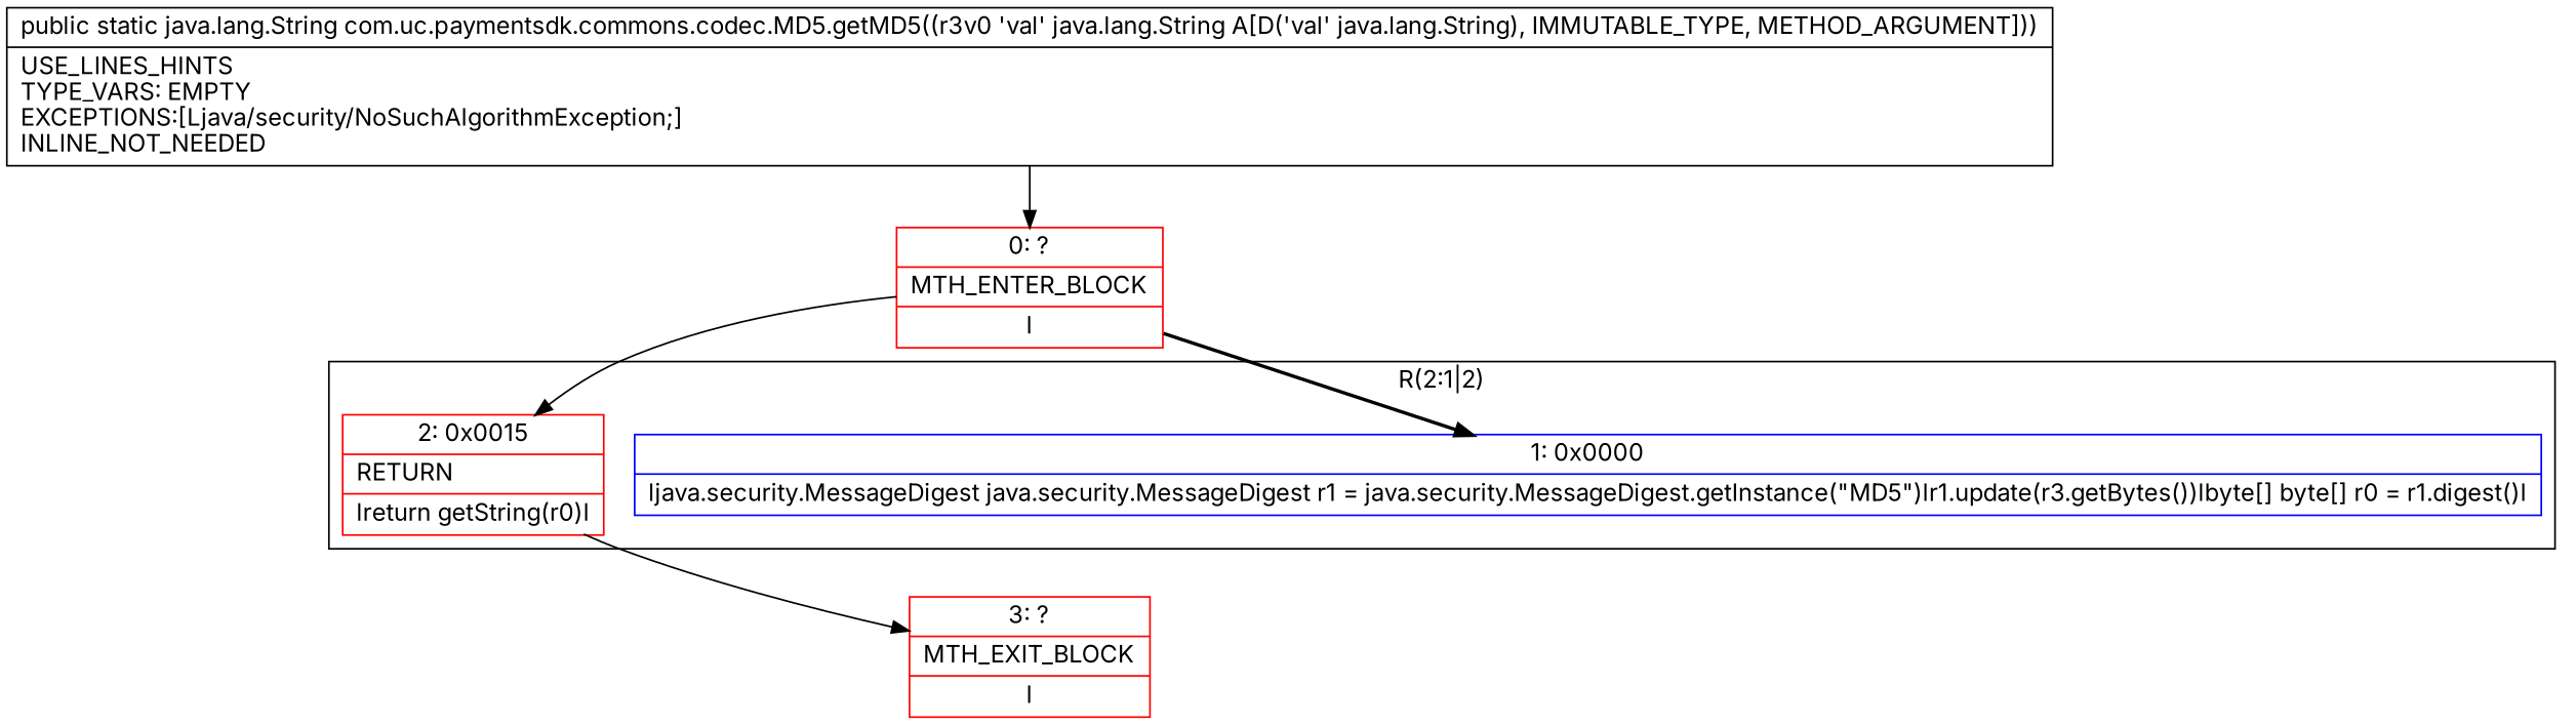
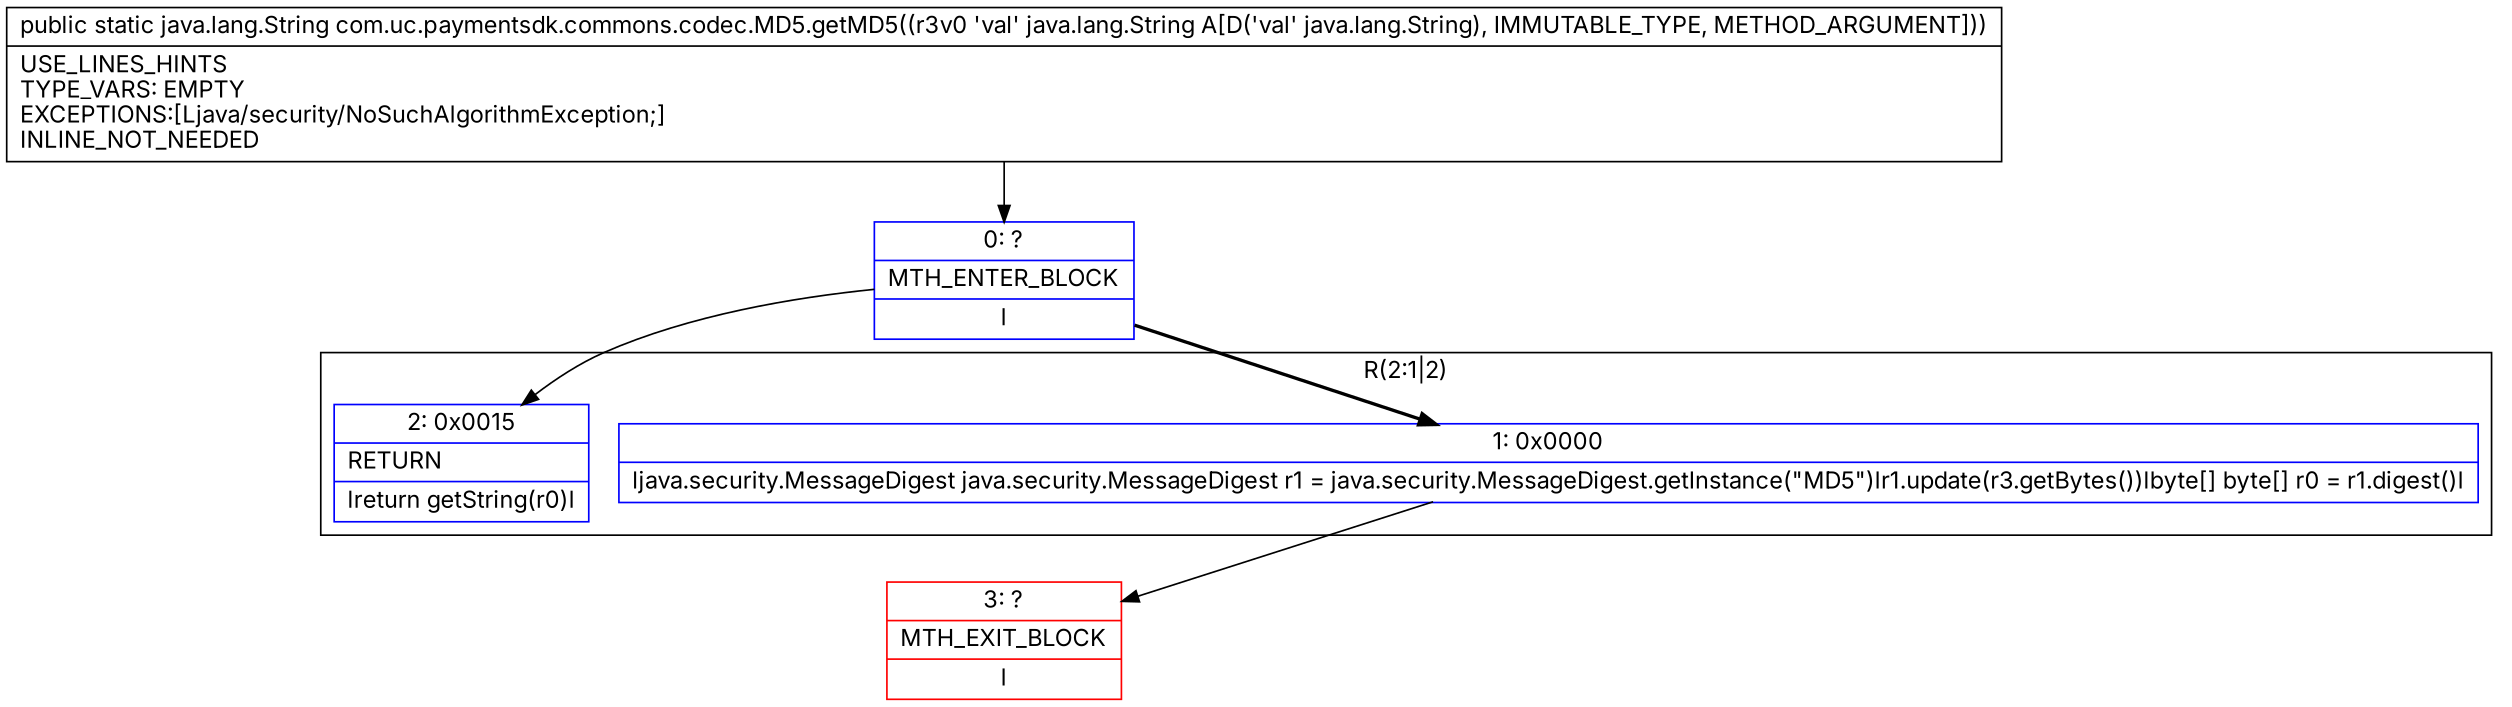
  digraph {
    fontname=Inter
    node [color=blue fontname=Inter shape=record]
    edge [fontname=Inter style=solid]
    n1 [label="{1\:\ 0x0000|ljava.security.MessageDigest java.security.MessageDigest r1 = java.security.MessageDigest.getInstance(\"MD5\")lr1.update(r3.getBytes())lbyte[] byte[] r0 = r1.digest()l}"]
-   n2 [color=red label="{2\:\ 0x0015|RETURN\l|lreturn getString(r0)l}"]
+   n2 [label="{2\:\ 0x0015|RETURN\l|lreturn getString(r0)l}"]
    n3 [color=red label="{3\:\ ?|MTH_EXIT_BLOCK\l|l}"]
-   n4 [color=red label="{0\:\ ?|MTH_ENTER_BLOCK\l|l}"]
+   n4 [label="{0\:\ ?|MTH_ENTER_BLOCK\l|l}"]
    n5 [label="{public static java.lang.String com.uc.paymentsdk.commons.codec.MD5.getMD5((r3v0 'val' java.lang.String A[D('val' java.lang.String), IMMUTABLE_TYPE, METHOD_ARGUMENT]))  | USE_LINES_HINTS\lTYPE_VARS: EMPTY\lEXCEPTIONS:[Ljava\/security\/NoSuchAlgorithmException;]\lINLINE_NOT_NEEDED\l}" color=""]
    subgraph cluster_1 {
      label="R(2:1|2)"
      n1
      n2
    }
-   n2 -> n3
+   n1 -> n3
    n4 -> n1 [style=bold]
    n4 -> n2
    n5 -> n4
  }
